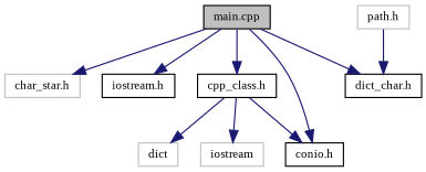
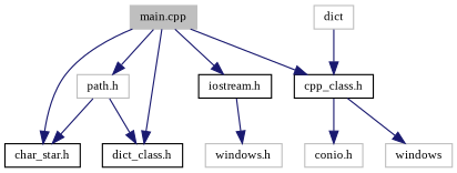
  digraph {
    fontname="Liberation Serif"
    node [color=black fontname="Liberation Serif" fontsize=10 shape=record]
    edge [color=midnightblue fontname="Liberation Serif" fontsize=10 labelfontname=Helvetica labelfontsize=10 style=solid]
-   n1 [fillcolor=grey75 fontcolor=black height=0.2 label="main.cpp" style=filled width=0.4]
+   n1 [color=grey75 fillcolor=grey75 fontcolor=black height=0.2 label="main.cpp" style=filled width=0.4]
    n2 [color=grey75 height=0.2 label="path.h" width=0.4]
-   n3 [color=grey75 height=0.2 label="char_star.h" width=0.4]
+   n3 [height=0.2 label="char_star.h" width=0.4]
    n4 [height=0.2 label="iostream.h" width=0.4]
-   n5 [height=0.2 label="dict_char.h" width=0.4]
+   n5 [height=0.2 label="dict_class.h" width=0.4]
    n6 [height=0.2 label="cpp_class.h" width=0.4]
-   n8 [height=0.2 label="conio.h" width=0.4]
+   n7 [color=grey75 height=0.2 label="windows.h" width=0.4]
+   n8 [color=grey75 height=0.2 label="conio.h" width=0.4]
    n9 [color=grey75 height=0.2 label=dict width=0.4]
-   n10 [color=grey75 height=0.2 label=iostream width=0.4]
-   n1 -> n8
+   n10 [color=grey75 height=0.2 label=windows width=0.4]
+   n1 -> n2
    n1 -> n3
    n1 -> n4
    n1 -> n5
    n1 -> n6
+   n2 -> n3
    n2 -> n5
+   n4 -> n7
    n6 -> n8
-   n6 -> n9
+   n9 -> n6
    n6 -> n10
  }
